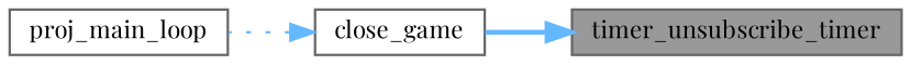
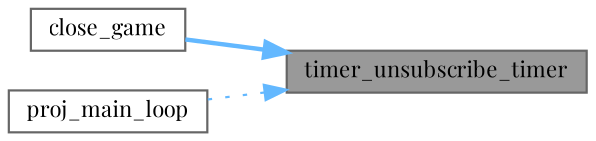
  digraph {
    fontname="Playfair Display"
    rankdir=RL
    node [color=grey40 fillcolor=white fontname="Playfair Display" fontsize=10 shape=box style=filled]
    edge [color=steelblue1 dir=back fontname="Playfair Display" fontsize=10 labelfontname=Helvetica labelfontsize=10]
    n1 [color=gray40 fillcolor=grey60 fontcolor=black height=0.2 label=timer_unsubscribe_timer width=0.4]
    n2 [height=0.2 label=close_game width=0.4]
    n3 [height=0.2 label=proj_main_loop width=0.4]
    n1 -> n2 [style=bold]
-   n2 -> n3 [style=dotted]
+   n1 -> n3 [style=dotted]
  }
